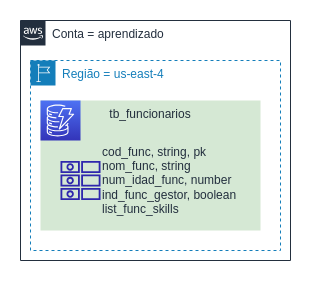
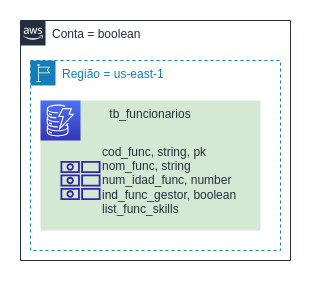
  <mxCell id="0" />
  <mxCell id="1" parent="0" />
- <mxCell id="2" value="Conta = aprendizado" style="points=[[0,0],[0.25,0],[0.5,0],[0.75,0],[1,0],[1,0.25],[1,0.5],[1,0.75],[1,1],[0.75,1],[0.5,1],[0.25,1],[0,1],[0,0.75],[0,0.5],[0,0.25]];outlineConnect=0;gradientColor=none;html=1;whiteSpace=wrap;fontSize=12;fontStyle=0;container=1;pointerEvents=0;collapsible=0;recursiveResize=0;shape=mxgraph.aws4.group;grIcon=mxgraph.aws4.group_aws_cloud_alt;strokeColor=#232F3E;fillColor=none;verticalAlign=top;align=left;spacingLeft=30;fontColor=#232F3E;dashed=0;" parent="1" vertex="1"><mxGeometry x="20" y="20" width="270" height="240" as="geometry" /></mxCell>
- <mxCell id="3" value="Região = us-east-4" style="points=[[0,0],[0.25,0],[0.5,0],[0.75,0],[1,0],[1,0.25],[1,0.5],[1,0.75],[1,1],[0.75,1],[0.5,1],[0.25,1],[0,1],[0,0.75],[0,0.5],[0,0.25]];outlineConnect=0;gradientColor=none;html=1;whiteSpace=wrap;fontSize=12;fontStyle=0;container=1;pointerEvents=0;collapsible=0;recursiveResize=0;shape=mxgraph.aws4.group;grIcon=mxgraph.aws4.group_region;strokeColor=#147EBA;fillColor=none;verticalAlign=top;align=left;spacingLeft=30;fontColor=#147EBA;dashed=1;" parent="2" vertex="1"><mxGeometry x="10" y="40" width="250" height="190" as="geometry" /></mxCell>
+ <mxCell id="2" value="Conta = boolean" style="points=[[0,0],[0.25,0],[0.5,0],[0.75,0],[1,0],[1,0.25],[1,0.5],[1,0.75],[1,1],[0.75,1],[0.5,1],[0.25,1],[0,1],[0,0.75],[0,0.5],[0,0.25]];outlineConnect=0;gradientColor=none;html=1;whiteSpace=wrap;fontSize=12;fontStyle=0;container=1;pointerEvents=0;collapsible=0;recursiveResize=0;shape=mxgraph.aws4.group;grIcon=mxgraph.aws4.group_aws_cloud_alt;strokeColor=#232F3E;fillColor=none;verticalAlign=top;align=left;spacingLeft=30;fontColor=#232F3E;dashed=0;" parent="1" vertex="1"><mxGeometry x="20" y="20" width="270" height="240" as="geometry" /></mxCell>
+ <mxCell id="3" value="Região = us-east-1" style="points=[[0,0],[0.25,0],[0.5,0],[0.75,0],[1,0],[1,0.25],[1,0.5],[1,0.75],[1,1],[0.75,1],[0.5,1],[0.25,1],[0,1],[0,0.75],[0,0.5],[0,0.25]];outlineConnect=0;gradientColor=none;html=1;whiteSpace=wrap;fontSize=12;fontStyle=0;container=1;pointerEvents=0;collapsible=0;recursiveResize=0;shape=mxgraph.aws4.group;grIcon=mxgraph.aws4.group_region;strokeColor=#147EBA;fillColor=none;verticalAlign=top;align=left;spacingLeft=30;fontColor=#147EBA;dashed=1;" parent="2" vertex="1"><mxGeometry x="10" y="40" width="250" height="190" as="geometry" /></mxCell>
  <mxCell id="4" value="tb_funcionarios" style="fillColor=#d5e8d4;strokeColor=none;dashed=0;verticalAlign=top;fontStyle=0;fontColor=#232F3D;whiteSpace=wrap;html=1;" vertex="1" parent="3"><mxGeometry x="10" y="40" width="220" height="130" as="geometry" /></mxCell>
  <mxCell id="5" value="" style="sketch=0;points=[[0,0,0],[0.25,0,0],[0.5,0,0],[0.75,0,0],[1,0,0],[0,1,0],[0.25,1,0],[0.5,1,0],[0.75,1,0],[1,1,0],[0,0.25,0],[0,0.5,0],[0,0.75,0],[1,0.25,0],[1,0.5,0],[1,0.75,0]];outlineConnect=0;fontColor=#232F3E;gradientColor=#4D72F3;gradientDirection=north;fillColor=#3334B9;strokeColor=#ffffff;dashed=0;verticalLabelPosition=bottom;verticalAlign=top;align=center;html=1;fontSize=12;fontStyle=0;aspect=fixed;shape=mxgraph.aws4.resourceIcon;resIcon=mxgraph.aws4.dynamodb;" vertex="1" parent="3"><mxGeometry x="10" y="40" width="40" height="40" as="geometry" /></mxCell>
  <mxCell id="6" value="cod_func, string, pk&lt;br&gt;nom_func, string&lt;br&gt;num_idad_func, number&lt;br&gt;ind_func_gestor, boolean&lt;br&gt;list_func_skills" style="sketch=0;outlineConnect=0;fontColor=#232F3E;gradientColor=none;fillColor=#2E27AD;strokeColor=none;dashed=0;verticalLabelPosition=middle;verticalAlign=middle;align=left;html=1;fontSize=12;fontStyle=0;aspect=fixed;pointerEvents=1;shape=mxgraph.aws4.attributes;labelPosition=right;" vertex="1" parent="3"><mxGeometry x="30" y="100" width="40" height="40" as="geometry" /></mxCell>
